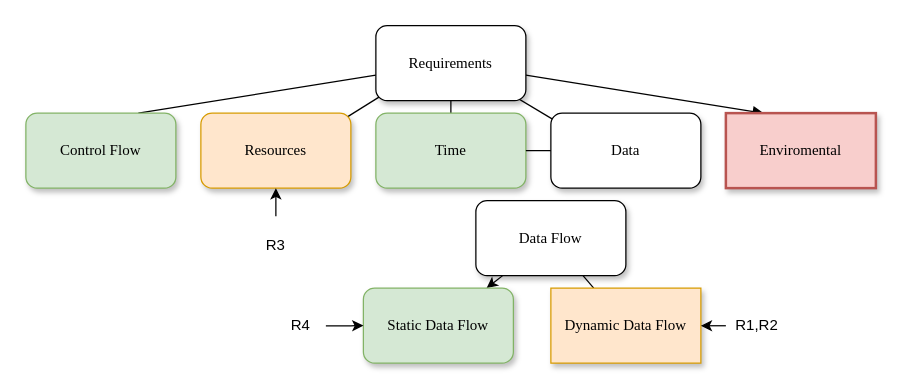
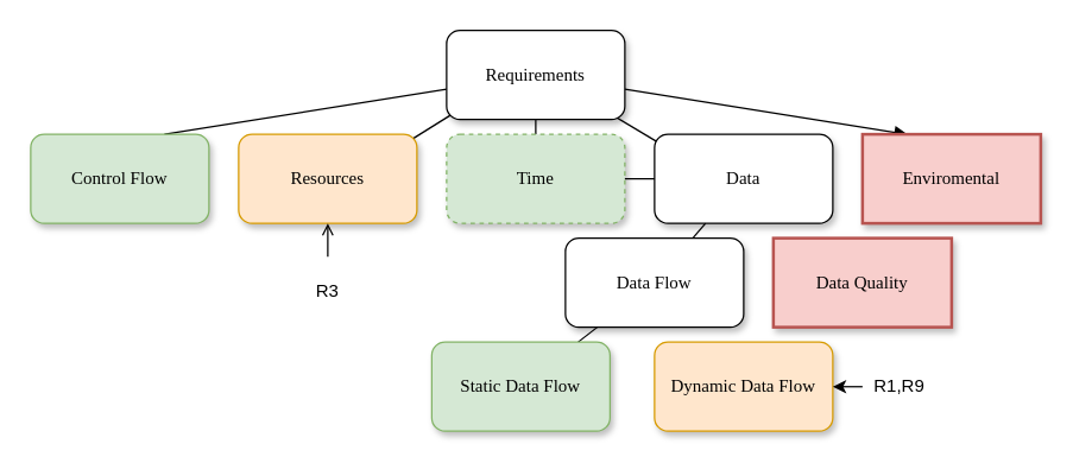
  <mxCell id="0" />
  <mxCell id="1" parent="0" />
  <mxCell id="2" style="rounded=0;orthogonalLoop=1;jettySize=auto;html=1;endArrow=none;startFill=0;" parent="1" source="7" target="11" edge="1"><mxGeometry relative="1" as="geometry" /></mxCell>
  <mxCell id="3" style="rounded=0;orthogonalLoop=1;jettySize=auto;html=1;endArrow=none;startFill=0;entryX=0.75;entryY=0;entryDx=0;entryDy=0;" parent="1" source="7" target="8" edge="1"><mxGeometry relative="1" as="geometry" /></mxCell>
  <mxCell id="4" style="rounded=0;orthogonalLoop=1;jettySize=auto;html=1;endArrow=block;startFill=0;entryX=0.25;entryY=0;entryDx=0;entryDy=0;" parent="1" source="7" target="22" edge="1"><mxGeometry relative="1" as="geometry" /></mxCell>
  <mxCell id="5" style="rounded=0;orthogonalLoop=1;jettySize=auto;html=1;endArrow=none;startFill=0;exitX=0.25;exitY=0.667;exitDx=0;exitDy=0;exitPerimeter=0;entryX=0.75;entryY=0.333;entryDx=0;entryDy=0;entryPerimeter=0;" edge="1" parent="1" source="7" target="10"><mxGeometry relative="1" as="geometry" /></mxCell>
  <mxCell id="6" style="rounded=0;orthogonalLoop=1;jettySize=auto;html=1;endArrow=none;startFill=0;exitX=0.833;exitY=0.833;exitDx=0;exitDy=0;exitPerimeter=0;entryX=0.083;entryY=0.167;entryDx=0;entryDy=0;entryPerimeter=0;" edge="1" parent="1" source="7" target="9"><mxGeometry relative="1" as="geometry" /></mxCell>
  <mxCell id="7" value="Requirements" style="whiteSpace=wrap;html=1;rounded=1;shadow=1;labelBackgroundColor=none;strokeWidth=1;fontFamily=Verdana;fontSize=12;align=center;" parent="1" vertex="1"><mxGeometry x="300" y="20" width="120" height="60" as="geometry" /></mxCell>
  <mxCell id="8" value="Control Flow" style="whiteSpace=wrap;html=1;rounded=1;shadow=1;labelBackgroundColor=none;strokeWidth=1;fontFamily=Verdana;fontSize=12;align=center;fillColor=#d5e8d4;strokeColor=#82b366;" parent="1" vertex="1"><mxGeometry x="20" y="90" width="120" height="60" as="geometry" /></mxCell>
  <mxCell id="9" value="Data" style="whiteSpace=wrap;html=1;rounded=1;shadow=1;labelBackgroundColor=none;strokeWidth=1;fontFamily=Verdana;fontSize=12;align=center;" parent="1" vertex="1"><mxGeometry x="440" y="90" width="120" height="60" as="geometry" /></mxCell>
  <mxCell id="10" value="Resources" style="whiteSpace=wrap;html=1;rounded=1;shadow=1;labelBackgroundColor=none;strokeWidth=1;fontFamily=Verdana;fontSize=12;align=center;fillColor=#ffe6cc;strokeColor=#d79b00;" parent="1" vertex="1"><mxGeometry x="160" y="90" width="120" height="60" as="geometry" /></mxCell>
- <mxCell id="11" value="Time" style="whiteSpace=wrap;html=1;rounded=1;shadow=1;labelBackgroundColor=none;strokeWidth=1;fontFamily=Verdana;fontSize=12;align=center;fillColor=#d5e8d4;strokeColor=#82b366;" parent="1" vertex="1"><mxGeometry x="300" y="90" width="120" height="60" as="geometry" /></mxCell>
- <mxCell id="12" style="rounded=0;orthogonalLoop=1;jettySize=auto;html=1;endArrow=classic;startFill=0;" parent="1" source="14" target="18" edge="1"><mxGeometry relative="1" as="geometry" /></mxCell>
- <mxCell id="13" style="rounded=0;orthogonalLoop=1;jettySize=auto;html=1;endArrow=none;startFill=0;" parent="1" source="14" target="19" edge="1"><mxGeometry relative="1" as="geometry" /></mxCell>
+ <mxCell id="11" value="Time" style="whiteSpace=wrap;html=1;rounded=1;shadow=1;labelBackgroundColor=none;strokeWidth=1;fontFamily=Verdana;fontSize=12;align=center;fillColor=#d5e8d4;strokeColor=#82b366;dashed=1;" parent="1" vertex="1"><mxGeometry x="300" y="90" width="120" height="60" as="geometry" /></mxCell>
+ <mxCell id="12" style="rounded=0;orthogonalLoop=1;jettySize=auto;html=1;endArrow=none;startFill=0;" parent="1" source="14" target="18" edge="1"><mxGeometry relative="1" as="geometry" /></mxCell>
  <mxCell id="14" value="Data Flow" style="whiteSpace=wrap;html=1;rounded=1;shadow=1;labelBackgroundColor=none;strokeWidth=1;fontFamily=Verdana;fontSize=12;align=center;" parent="1" vertex="1"><mxGeometry x="380" y="160" width="120" height="60" as="geometry" /></mxCell>
+ <mxCell id="15" value="Data Quality" style="whiteSpace=wrap;html=1;rounded=0;shadow=1;labelBackgroundColor=none;strokeWidth=2;fontFamily=Verdana;fontSize=12;align=center;fillColor=#f8cecc;strokeColor=#b85450;" parent="1" vertex="1"><mxGeometry x="520" y="160" width="120" height="60" as="geometry" /></mxCell>
+ <mxCell id="16" value="" style="rounded=0;html=1;labelBackgroundColor=none;startArrow=none;startFill=0;startSize=5;endArrow=none;endFill=0;endSize=5;jettySize=auto;orthogonalLoop=1;strokeWidth=1;fontFamily=Verdana;fontSize=12" parent="1" source="9" target="14" edge="1"><mxGeometry x="-0.261" y="-13" relative="1" as="geometry"><mxPoint as="offset" /></mxGeometry></mxCell>
  <mxCell id="17" value="" style="rounded=0;html=1;labelBackgroundColor=none;startArrow=none;startFill=0;startSize=5;endArrow=none;endFill=0;endSize=5;jettySize=auto;orthogonalLoop=1;strokeWidth=1;fontFamily=Verdana;fontSize=12;" parent="1" source="9" target="11" edge="1"><mxGeometry x="-0.129" y="17" relative="1" as="geometry"><mxPoint as="offset" /></mxGeometry></mxCell>
  <mxCell id="18" value="&lt;div&gt;Static Data Flow&lt;/div&gt;" style="whiteSpace=wrap;html=1;rounded=1;shadow=1;labelBackgroundColor=none;strokeWidth=1;fontFamily=Verdana;fontSize=12;align=center;fillColor=#d5e8d4;strokeColor=#82b366;" parent="1" vertex="1"><mxGeometry x="290" y="230" width="120" height="60" as="geometry" /></mxCell>
- <mxCell id="19" value="Dynamic Data Flow" style="whiteSpace=wrap;html=1;shadow=1;labelBackgroundColor=none;strokeWidth=1;fontFamily=Verdana;fontSize=12;align=center;fillColor=#ffe6cc;strokeColor=#d79b00;rounded=0;" parent="1" vertex="1"><mxGeometry x="440" y="230" width="120" height="60" as="geometry" /></mxCell>
- <mxCell id="20" style="edgeStyle=orthogonalEdgeStyle;rounded=0;orthogonalLoop=1;jettySize=auto;html=1;" parent="1" source="21" target="18" edge="1"><mxGeometry relative="1" as="geometry" /></mxCell>
- <mxCell id="21" value="R4" style="text;html=1;align=center;verticalAlign=middle;whiteSpace=wrap;rounded=0;" parent="1" vertex="1"><mxGeometry x="220" y="236.25" width="40" height="47.5" as="geometry" /></mxCell>
+ <mxCell id="19" value="Dynamic Data Flow" style="whiteSpace=wrap;html=1;rounded=1;shadow=1;labelBackgroundColor=none;strokeWidth=1;fontFamily=Verdana;fontSize=12;align=center;fillColor=#ffe6cc;strokeColor=#d79b00;" parent="1" vertex="1"><mxGeometry x="440" y="230" width="120" height="60" as="geometry" /></mxCell>
  <mxCell id="22" value="Enviromental" style="whiteSpace=wrap;html=1;rounded=0;shadow=1;labelBackgroundColor=none;strokeWidth=2;fontFamily=Verdana;fontSize=12;align=center;fillColor=#f8cecc;strokeColor=#b85450;" parent="1" vertex="1"><mxGeometry x="580" y="90" width="120" height="60" as="geometry" /></mxCell>
  <mxCell id="23" style="edgeStyle=orthogonalEdgeStyle;rounded=0;orthogonalLoop=1;jettySize=auto;html=1;" edge="1" parent="1" source="24" target="19"><mxGeometry relative="1" as="geometry" /></mxCell>
- <mxCell id="24" value="R1,R2" style="text;html=1;align=center;verticalAlign=middle;whiteSpace=wrap;rounded=0;" vertex="1" parent="1"><mxGeometry x="580" y="236.25" width="50" height="47.5" as="geometry" /></mxCell>
- <mxCell id="25" style="edgeStyle=orthogonalEdgeStyle;rounded=0;orthogonalLoop=1;jettySize=auto;html=1;entryX=0.5;entryY=1;entryDx=0;entryDy=0;" edge="1" parent="1" source="26" target="10"><mxGeometry relative="1" as="geometry" /></mxCell>
+ <mxCell id="24" value="R1,R9" style="text;html=1;align=center;verticalAlign=middle;whiteSpace=wrap;rounded=0;" vertex="1" parent="1"><mxGeometry x="580" y="236.25" width="50" height="47.5" as="geometry" /></mxCell>
+ <mxCell id="25" style="edgeStyle=orthogonalEdgeStyle;rounded=0;orthogonalLoop=1;jettySize=auto;html=1;entryX=0.5;entryY=1;entryDx=0;entryDy=0;endArrow=open;" edge="1" parent="1" source="26" target="10"><mxGeometry relative="1" as="geometry" /></mxCell>
  <mxCell id="26" value="R3" style="text;html=1;align=center;verticalAlign=middle;whiteSpace=wrap;rounded=0;" vertex="1" parent="1"><mxGeometry x="200" y="172.5" width="40" height="47.5" as="geometry" /></mxCell>
